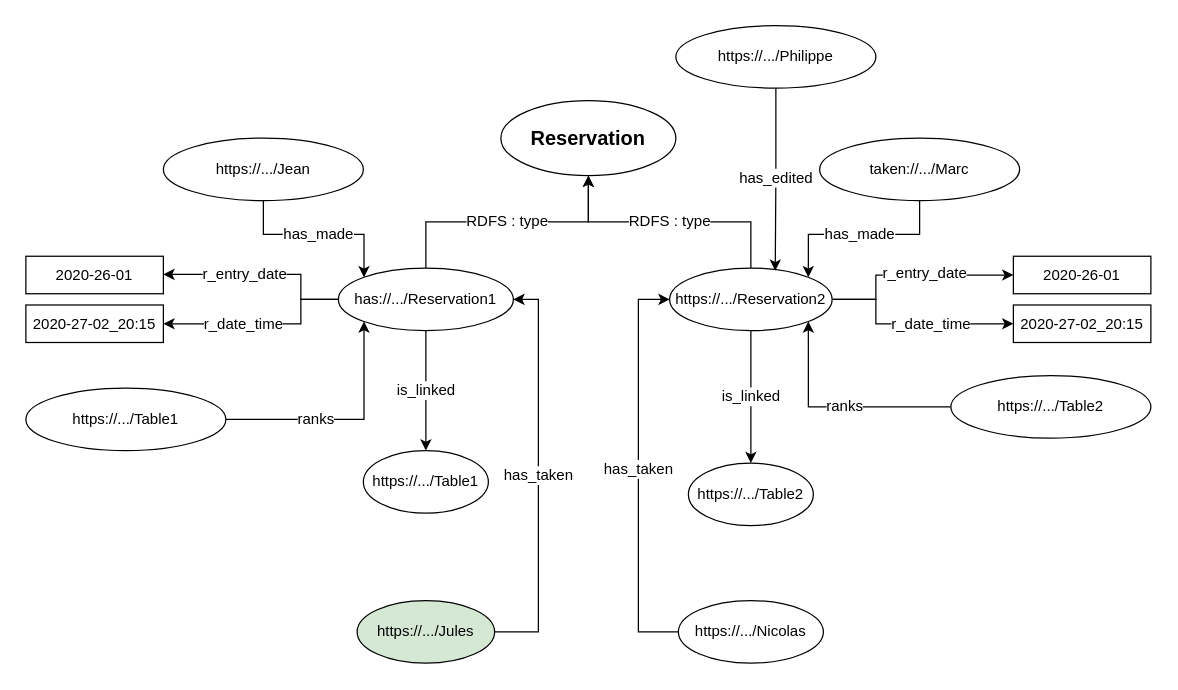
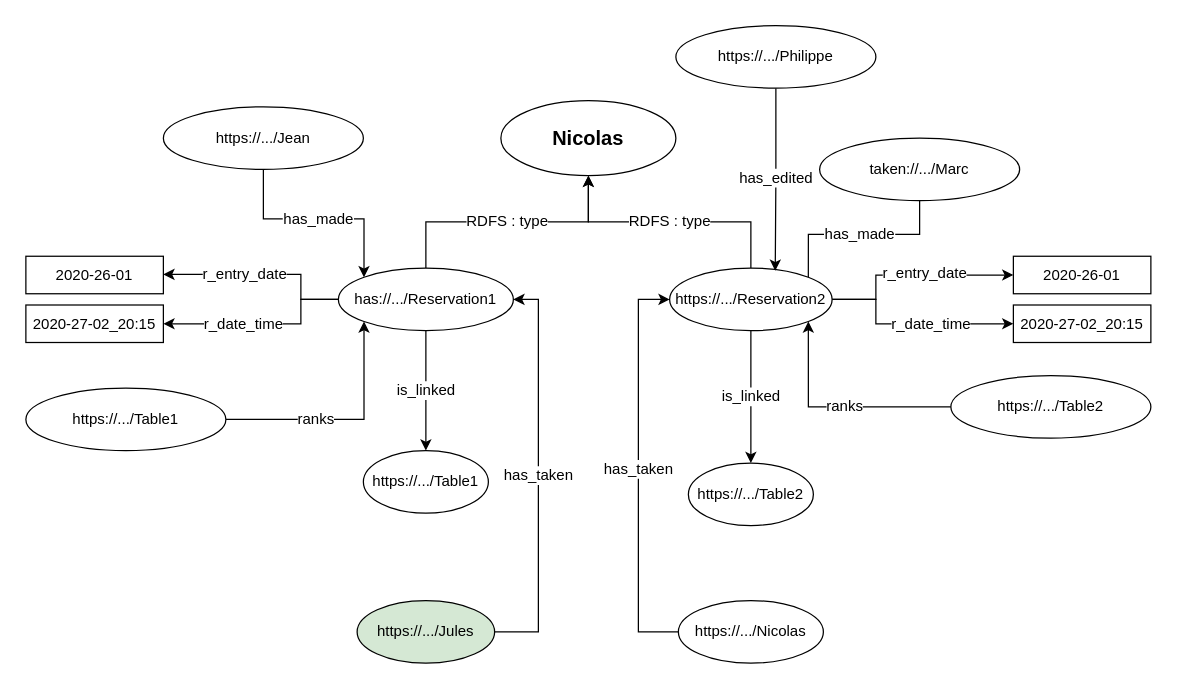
  <mxCell id="0" />
  <mxCell id="1" parent="0" />
  <mxCell id="2" value="https://.../Table1" style="ellipse;whiteSpace=wrap;html=1;" vertex="1" parent="1"><mxGeometry x="290" y="360" width="100" height="50" as="geometry" /></mxCell>
  <mxCell id="3" value="https://.../Table2" style="ellipse;whiteSpace=wrap;html=1;" vertex="1" parent="1"><mxGeometry x="550" y="370" width="100" height="50" as="geometry" /></mxCell>
  <mxCell id="4" value="RDFS : type" style="edgeStyle=orthogonalEdgeStyle;rounded=0;orthogonalLoop=1;jettySize=auto;html=1;entryX=0.5;entryY=1;entryDx=0;entryDy=0;fontSize=12;" edge="1" parent="1" source="9" target="19"><mxGeometry relative="1" as="geometry" /></mxCell>
  <mxCell id="5" value="r_entry_date" style="edgeStyle=orthogonalEdgeStyle;rounded=0;orthogonalLoop=1;jettySize=auto;html=1;fontSize=12;" edge="1" parent="1" source="9" target="24"><mxGeometry x="0.2" relative="1" as="geometry"><Array as="points"><mxPoint x="240" y="239" /><mxPoint x="240" y="219" /></Array><mxPoint x="1" as="offset" /></mxGeometry></mxCell>
  <mxCell id="6" style="edgeStyle=orthogonalEdgeStyle;rounded=0;orthogonalLoop=1;jettySize=auto;html=1;entryX=1;entryY=0.5;entryDx=0;entryDy=0;fontSize=12;" edge="1" parent="1" source="9" target="25"><mxGeometry relative="1" as="geometry"><Array as="points"><mxPoint x="240" y="239" /><mxPoint x="240" y="259" /></Array></mxGeometry></mxCell>
  <mxCell id="7" value="r_date_time" style="edgeLabel;html=1;align=center;verticalAlign=middle;resizable=0;points=[];fontSize=12;" vertex="1" connectable="0" parent="6"><mxGeometry x="0.444" y="-2" relative="1" as="geometry"><mxPoint x="18.71" y="1.99" as="offset" /></mxGeometry></mxCell>
  <mxCell id="8" value="is_linked" style="edgeStyle=orthogonalEdgeStyle;rounded=0;orthogonalLoop=1;jettySize=auto;html=1;entryX=0.5;entryY=0;entryDx=0;entryDy=0;fontSize=12;" edge="1" parent="1" source="9" target="2"><mxGeometry relative="1" as="geometry" /></mxCell>
  <mxCell id="9" value="has://.../Reservation1" style="ellipse;whiteSpace=wrap;html=1;" vertex="1" parent="1"><mxGeometry x="270" y="214" width="140" height="50" as="geometry" /></mxCell>
  <mxCell id="10" value="RDFS : type" style="edgeStyle=orthogonalEdgeStyle;rounded=0;orthogonalLoop=1;jettySize=auto;html=1;entryX=0.5;entryY=1;entryDx=0;entryDy=0;fontSize=12;" edge="1" parent="1" source="16" target="19"><mxGeometry relative="1" as="geometry" /></mxCell>
  <mxCell id="11" style="edgeStyle=orthogonalEdgeStyle;rounded=0;orthogonalLoop=1;jettySize=auto;html=1;entryX=0;entryY=0.5;entryDx=0;entryDy=0;fontSize=12;" edge="1" parent="1" source="16" target="17"><mxGeometry relative="1" as="geometry"><Array as="points"><mxPoint x="700" y="239" /><mxPoint x="700" y="220" /></Array></mxGeometry></mxCell>
  <mxCell id="12" value="&lt;span&gt;r_entry_date&lt;/span&gt;" style="edgeLabel;html=1;align=center;verticalAlign=middle;resizable=0;points=[];fontSize=12;" vertex="1" connectable="0" parent="11"><mxGeometry x="0.125" y="2" relative="1" as="geometry"><mxPoint as="offset" /></mxGeometry></mxCell>
  <mxCell id="13" style="edgeStyle=orthogonalEdgeStyle;rounded=0;orthogonalLoop=1;jettySize=auto;html=1;entryX=0;entryY=0.5;entryDx=0;entryDy=0;fontSize=12;" edge="1" parent="1" source="16" target="18"><mxGeometry relative="1" as="geometry"><Array as="points"><mxPoint x="700" y="239" /><mxPoint x="700" y="259" /></Array></mxGeometry></mxCell>
  <mxCell id="14" value="&lt;span&gt;r_date_time&lt;/span&gt;" style="edgeLabel;html=1;align=center;verticalAlign=middle;resizable=0;points=[];fontSize=12;" vertex="1" connectable="0" parent="13"><mxGeometry x="0.031" y="-1" relative="1" as="geometry"><mxPoint x="12.5" y="-1" as="offset" /></mxGeometry></mxCell>
  <mxCell id="15" value="is_linked" style="edgeStyle=orthogonalEdgeStyle;rounded=0;orthogonalLoop=1;jettySize=auto;html=1;entryX=0.5;entryY=0;entryDx=0;entryDy=0;fontSize=12;" edge="1" parent="1" source="16" target="3"><mxGeometry relative="1" as="geometry" /></mxCell>
  <mxCell id="16" value="https://.../Reservation2" style="ellipse;whiteSpace=wrap;html=1;" vertex="1" parent="1"><mxGeometry x="535" y="214" width="130" height="50" as="geometry" /></mxCell>
  <mxCell id="17" value="2020-26-01" style="rounded=0;whiteSpace=wrap;html=1;" vertex="1" parent="1"><mxGeometry x="810" y="204.5" width="110" height="30" as="geometry" /></mxCell>
  <mxCell id="18" value="2020-27-02_20:15" style="rounded=0;whiteSpace=wrap;html=1;" vertex="1" parent="1"><mxGeometry x="810" y="243.5" width="110" height="30" as="geometry" /></mxCell>
- <mxCell id="19" value="&lt;font style=&quot;font-size: 16px;&quot;&gt;Reservation&lt;/font&gt;" style="ellipse;whiteSpace=wrap;html=1;fontStyle=1;fontSize=16;" vertex="1" parent="1"><mxGeometry x="400" y="80" width="140" height="60" as="geometry" /></mxCell>
- <mxCell id="20" value="has_made" style="edgeStyle=orthogonalEdgeStyle;rounded=0;orthogonalLoop=1;jettySize=auto;html=1;entryX=1;entryY=0;entryDx=0;entryDy=0;fontSize=12;" edge="1" parent="1" source="21" target="16"><mxGeometry relative="1" as="geometry" /></mxCell>
+ <mxCell id="19" value="&lt;font style=&quot;font-size: 16px;&quot;&gt;Nicolas&lt;/font&gt;" style="ellipse;whiteSpace=wrap;html=1;fontStyle=1;fontSize=16;" vertex="1" parent="1"><mxGeometry x="400" y="80" width="140" height="60" as="geometry" /></mxCell>
+ <mxCell id="20" value="has_made" style="edgeStyle=orthogonalEdgeStyle;rounded=0;orthogonalLoop=1;jettySize=auto;html=1;entryX=1;entryY=0;entryDx=0;entryDy=0;fontSize=12;endArrow=none;" edge="1" parent="1" source="21" target="16"><mxGeometry relative="1" as="geometry" /></mxCell>
  <mxCell id="21" value="taken://.../Marc" style="ellipse;whiteSpace=wrap;html=1;" vertex="1" parent="1"><mxGeometry x="655" y="110" width="160" height="50" as="geometry" /></mxCell>
  <mxCell id="22" value="has_made" style="edgeStyle=orthogonalEdgeStyle;rounded=0;orthogonalLoop=1;jettySize=auto;html=1;entryX=0;entryY=0;entryDx=0;entryDy=0;fontSize=12;" edge="1" parent="1" source="23" target="9"><mxGeometry relative="1" as="geometry" /></mxCell>
- <mxCell id="23" value="https://.../Jean" style="ellipse;whiteSpace=wrap;html=1;" vertex="1" parent="1"><mxGeometry x="130" y="110" width="160" height="50" as="geometry" /></mxCell>
+ <mxCell id="23" value="https://.../Jean" style="ellipse;whiteSpace=wrap;html=1;" vertex="1" parent="1"><mxGeometry x="130" y="85" width="160" height="50" as="geometry" /></mxCell>
  <mxCell id="24" value="2020-26-01" style="rounded=0;whiteSpace=wrap;html=1;" vertex="1" parent="1"><mxGeometry x="20" y="204.5" width="110" height="30" as="geometry" /></mxCell>
  <mxCell id="25" value="2020-27-02_20:15" style="rounded=0;whiteSpace=wrap;html=1;" vertex="1" parent="1"><mxGeometry x="20" y="243.5" width="110" height="30" as="geometry" /></mxCell>
  <mxCell id="26" value="ranks" style="edgeStyle=orthogonalEdgeStyle;rounded=0;orthogonalLoop=1;jettySize=auto;html=1;entryX=0;entryY=1;entryDx=0;entryDy=0;fontSize=12;" edge="1" parent="1" source="27" target="9"><mxGeometry x="-0.229" relative="1" as="geometry"><mxPoint x="-1" as="offset" /></mxGeometry></mxCell>
  <mxCell id="27" value="https://.../Table1" style="ellipse;whiteSpace=wrap;html=1;" vertex="1" parent="1"><mxGeometry x="20" y="310" width="160" height="50" as="geometry" /></mxCell>
  <mxCell id="28" value="ranks" style="edgeStyle=orthogonalEdgeStyle;rounded=0;orthogonalLoop=1;jettySize=auto;html=1;entryX=1;entryY=1;entryDx=0;entryDy=0;fontSize=12;" edge="1" parent="1" source="29" target="16"><mxGeometry x="-0.067" relative="1" as="geometry"><mxPoint as="offset" /></mxGeometry></mxCell>
  <mxCell id="29" value="https://.../Table2" style="ellipse;whiteSpace=wrap;html=1;" vertex="1" parent="1"><mxGeometry x="760" y="300" width="160" height="50" as="geometry" /></mxCell>
  <mxCell id="30" value="has_taken" style="edgeStyle=orthogonalEdgeStyle;rounded=0;orthogonalLoop=1;jettySize=auto;html=1;entryX=0;entryY=0.5;entryDx=0;entryDy=0;fontSize=12;" edge="1" parent="1" source="31" target="16"><mxGeometry relative="1" as="geometry"><Array as="points"><mxPoint x="510" y="505" /><mxPoint x="510" y="239" /></Array></mxGeometry></mxCell>
  <mxCell id="31" value="https://.../Nicolas" style="ellipse;whiteSpace=wrap;html=1;" vertex="1" parent="1"><mxGeometry x="542" y="480" width="116" height="50" as="geometry" /></mxCell>
  <mxCell id="32" value="has_taken" style="edgeStyle=orthogonalEdgeStyle;rounded=0;orthogonalLoop=1;jettySize=auto;html=1;entryX=1;entryY=0.5;entryDx=0;entryDy=0;fontSize=12;" edge="1" parent="1" source="33" target="9"><mxGeometry x="-0.003" relative="1" as="geometry"><Array as="points"><mxPoint x="430" y="505" /><mxPoint x="430" y="239" /></Array><mxPoint as="offset" /></mxGeometry></mxCell>
  <mxCell id="33" value="https://.../Jules" style="ellipse;whiteSpace=wrap;html=1;fillColor=#d5e8d4;" vertex="1" parent="1"><mxGeometry x="285" y="480" width="110" height="50" as="geometry" /></mxCell>
  <mxCell id="34" value="has_edited" style="edgeStyle=orthogonalEdgeStyle;rounded=0;orthogonalLoop=1;jettySize=auto;html=1;entryX=0.65;entryY=0.042;entryDx=0;entryDy=0;entryPerimeter=0;fontSize=12;" edge="1" parent="1" source="35" target="16"><mxGeometry x="-0.011" relative="1" as="geometry"><Array as="points"><mxPoint x="620" y="142" /><mxPoint x="620" y="142" /></Array><mxPoint as="offset" /></mxGeometry></mxCell>
  <mxCell id="35" value="https://.../Philippe" style="ellipse;whiteSpace=wrap;html=1;" vertex="1" parent="1"><mxGeometry x="540" y="20" width="160" height="50" as="geometry" /></mxCell>
